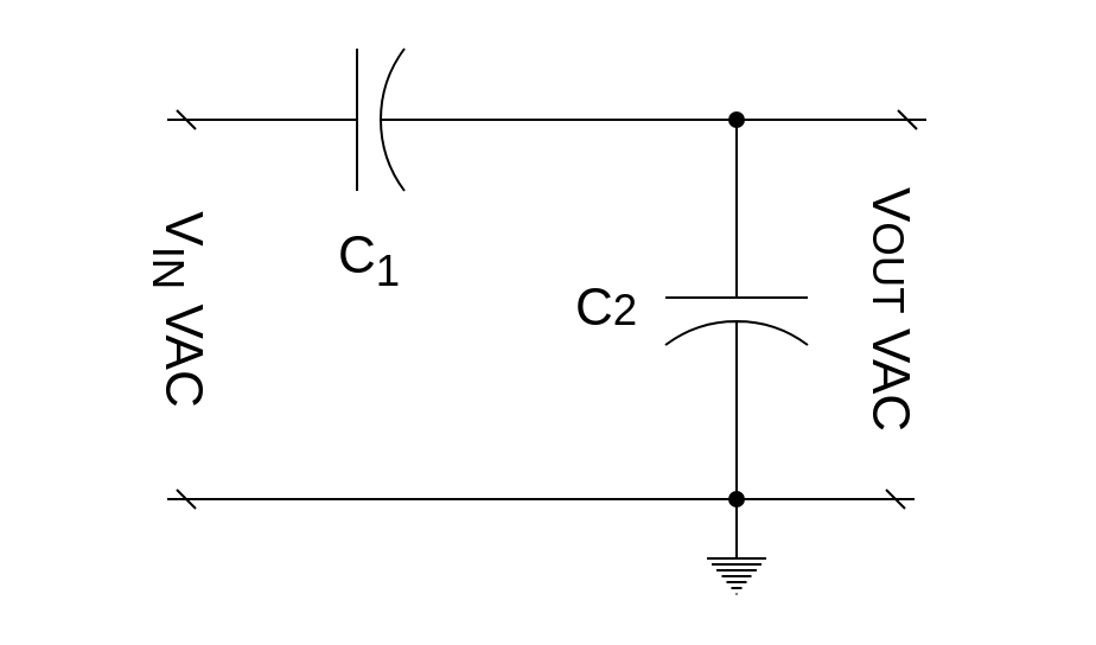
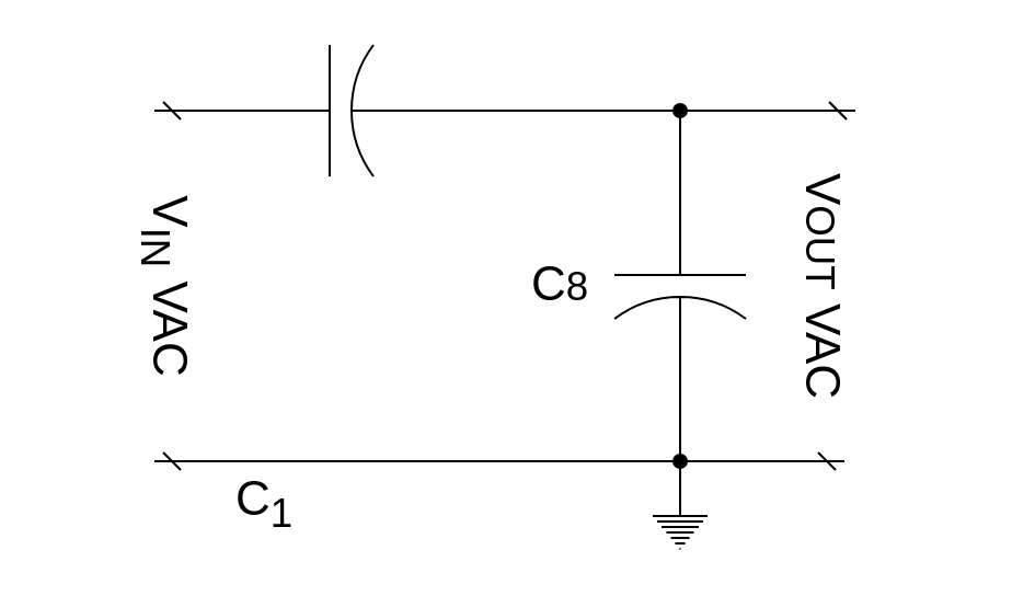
  <mxCell id="0" />
  <mxCell id="1" parent="0" />
  <mxCell id="2" style="edgeStyle=orthogonalEdgeStyle;rounded=0;orthogonalLoop=1;jettySize=auto;html=1;endArrow=dash;endFill=0;" edge="1" parent="1" source="3"><mxGeometry relative="1" as="geometry"><mxPoint x="70" y="50" as="targetPoint" /></mxGeometry></mxCell>
  <mxCell id="3" value="" style="pointerEvents=1;verticalLabelPosition=bottom;shadow=0;dashed=0;align=center;html=1;verticalAlign=top;shape=mxgraph.electrical.capacitors.capacitor_2;" vertex="1" parent="1"><mxGeometry x="105" y="20" width="100" height="60" as="geometry" /></mxCell>
  <mxCell id="4" style="edgeStyle=orthogonalEdgeStyle;rounded=0;orthogonalLoop=1;jettySize=auto;html=1;endArrow=oval;endFill=1;" edge="1" parent="1" source="6"><mxGeometry relative="1" as="geometry"><mxPoint x="310" y="50" as="targetPoint" /></mxGeometry></mxCell>
  <mxCell id="5" style="edgeStyle=orthogonalEdgeStyle;rounded=0;orthogonalLoop=1;jettySize=auto;html=1;endArrow=oval;endFill=1;" edge="1" parent="1" source="6"><mxGeometry relative="1" as="geometry"><mxPoint x="310" y="210" as="targetPoint" /></mxGeometry></mxCell>
  <mxCell id="6" value="" style="pointerEvents=1;verticalLabelPosition=bottom;shadow=0;dashed=0;align=center;html=1;verticalAlign=top;shape=mxgraph.electrical.capacitors.capacitor_2;rotation=90;" vertex="1" parent="1"><mxGeometry x="260" y="100" width="100" height="60" as="geometry" /></mxCell>
  <mxCell id="7" style="edgeStyle=orthogonalEdgeStyle;rounded=0;orthogonalLoop=1;jettySize=auto;html=1;endArrow=dash;endFill=0;" edge="1" parent="1" source="3"><mxGeometry relative="1" as="geometry"><mxPoint x="390" y="50" as="targetPoint" /></mxGeometry></mxCell>
  <mxCell id="8" style="edgeStyle=orthogonalEdgeStyle;rounded=0;orthogonalLoop=1;jettySize=auto;html=1;endArrow=dash;endFill=0;startArrow=dash;startFill=0;" edge="1" parent="1"><mxGeometry relative="1" as="geometry"><mxPoint x="70" y="210" as="sourcePoint" /><mxPoint x="385" y="210" as="targetPoint" /></mxGeometry></mxCell>
- <mxCell id="9" value="C&lt;sub&gt;1&lt;/sub&gt;" style="text;html=1;align=center;verticalAlign=middle;resizable=0;points=[];autosize=1;strokeColor=none;fillColor=none;fontSize=22;" vertex="1" parent="1"><mxGeometry x="130" y="90" width="50" height="40" as="geometry" /></mxCell>
- <mxCell id="10" value="C&lt;span style=&quot;font-size: 18.333px;&quot;&gt;2&lt;/span&gt;" style="text;html=1;align=center;verticalAlign=middle;resizable=0;points=[];autosize=1;strokeColor=none;fillColor=none;fontSize=22;" vertex="1" parent="1"><mxGeometry x="230" y="110" width="50" height="40" as="geometry" /></mxCell>
+ <mxCell id="9" value="C&lt;sub&gt;1&lt;/sub&gt;" style="text;html=1;align=center;verticalAlign=middle;resizable=0;points=[];autosize=1;strokeColor=none;fillColor=none;fontSize=22;" vertex="1" parent="1"><mxGeometry x="95" y="210" width="50" height="40" as="geometry" /></mxCell>
+ <mxCell id="10" value="C&lt;span style=&quot;font-size: 18.333px;&quot;&gt;8&lt;/span&gt;" style="text;html=1;align=center;verticalAlign=middle;resizable=0;points=[];autosize=1;strokeColor=none;fillColor=none;fontSize=22;" vertex="1" parent="1"><mxGeometry x="230" y="110" width="50" height="40" as="geometry" /></mxCell>
  <mxCell id="11" value="V&lt;sub&gt;IN&lt;/sub&gt;&amp;nbsp;VAC" style="text;html=1;align=center;verticalAlign=middle;resizable=0;points=[];autosize=1;strokeColor=none;fillColor=none;fontSize=22;rotation=90;" vertex="1" parent="1"><mxGeometry x="20" y="110" width="110" height="40" as="geometry" /></mxCell>
  <mxCell id="12" value="V&lt;span style=&quot;font-size: 18.333px;&quot;&gt;OUT&lt;/span&gt;&amp;nbsp;VAC" style="text;html=1;align=center;verticalAlign=middle;resizable=0;points=[];autosize=1;strokeColor=none;fillColor=none;fontSize=22;rotation=90;" vertex="1" parent="1"><mxGeometry x="310" y="110" width="130" height="40" as="geometry" /></mxCell>
  <mxCell id="13" style="edgeStyle=orthogonalEdgeStyle;rounded=0;orthogonalLoop=1;jettySize=auto;html=1;endArrow=none;endFill=0;" edge="1" parent="1" source="14"><mxGeometry relative="1" as="geometry"><mxPoint x="310" y="210" as="targetPoint" /></mxGeometry></mxCell>
  <mxCell id="14" value="" style="pointerEvents=1;verticalLabelPosition=bottom;shadow=0;dashed=0;align=center;html=1;verticalAlign=top;shape=mxgraph.electrical.signal_sources.protective_earth;" vertex="1" parent="1"><mxGeometry x="297.5" y="230" width="25" height="20" as="geometry" /></mxCell>
